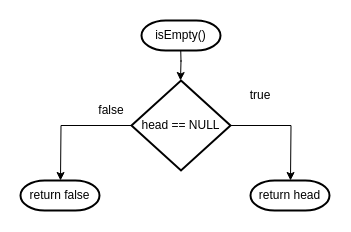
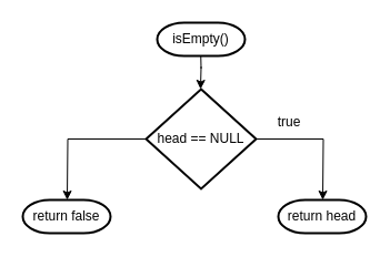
  <mxCell id="0" />
  <mxCell id="1" parent="0" />
  <mxCell id="2" style="edgeStyle=orthogonalEdgeStyle;rounded=0;orthogonalLoop=1;jettySize=auto;html=1;" parent="1" edge="1"><mxGeometry relative="1" as="geometry"><mxPoint x="180" y="80" as="targetPoint" /><mxPoint x="180" y="40" as="sourcePoint" /></mxGeometry></mxCell>
  <mxCell id="3" style="edgeStyle=orthogonalEdgeStyle;rounded=0;orthogonalLoop=1;jettySize=auto;html=1;" parent="1" source="5" edge="1"><mxGeometry relative="1" as="geometry"><mxPoint x="290" y="180" as="targetPoint" /></mxGeometry></mxCell>
  <mxCell id="4" style="edgeStyle=orthogonalEdgeStyle;rounded=0;orthogonalLoop=1;jettySize=auto;html=1;" parent="1" source="5" edge="1"><mxGeometry relative="1" as="geometry"><mxPoint x="60" y="180" as="targetPoint" /></mxGeometry></mxCell>
  <mxCell id="5" value="head == NULL" style="strokeWidth=2;html=1;shape=mxgraph.flowchart.decision;whiteSpace=wrap;" parent="1" vertex="1"><mxGeometry x="131" y="80" width="99" height="90" as="geometry" /></mxCell>
  <mxCell id="6" value="isEmpty()" style="strokeWidth=2;html=1;shape=mxgraph.flowchart.terminator;whiteSpace=wrap;" vertex="1" parent="1"><mxGeometry x="141" y="20" width="79" height="30" as="geometry" /></mxCell>
  <mxCell id="7" value="return head" style="strokeWidth=2;html=1;shape=mxgraph.flowchart.terminator;whiteSpace=wrap;" vertex="1" parent="1"><mxGeometry x="250" y="180" width="79" height="30" as="geometry" /></mxCell>
  <mxCell id="8" value="return false" style="strokeWidth=2;html=1;shape=mxgraph.flowchart.terminator;whiteSpace=wrap;" vertex="1" parent="1"><mxGeometry x="20" y="180" width="79" height="30" as="geometry" /></mxCell>
- <mxCell id="9" value="true" style="text;html=1;strokeColor=none;fillColor=none;align=center;verticalAlign=middle;whiteSpace=wrap;rounded=0;" vertex="1" parent="1"><mxGeometry x="240" y="85" width="40" height="20" as="geometry" /></mxCell>
- <mxCell id="10" value="false" style="text;html=1;strokeColor=none;fillColor=none;align=center;verticalAlign=middle;whiteSpace=wrap;rounded=0;" vertex="1" parent="1"><mxGeometry x="91" y="100" width="40" height="20" as="geometry" /></mxCell>
+ <mxCell id="9" value="true" style="text;html=1;strokeColor=none;fillColor=none;align=center;verticalAlign=middle;whiteSpace=wrap;rounded=0;" vertex="1" parent="1"><mxGeometry x="240" y="100" width="40" height="20" as="geometry" /></mxCell>
